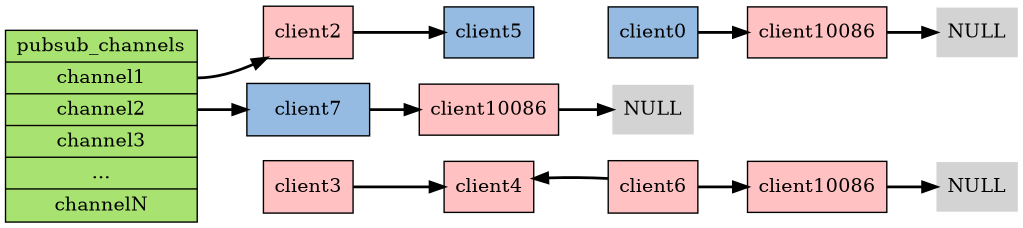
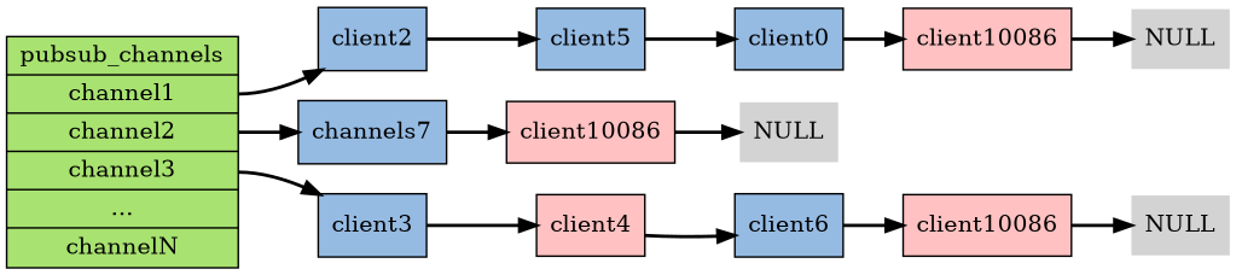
  digraph {
    rankdir=LR
    node [fillcolor="#95BBE3" shape=record style=filled]
    edge [style=bold]
    n1 [fillcolor="#A8E270" label="pubsub_channels |<channel1> channel1 |<channel2> channel2 |<channel3> channel3 | ... |<channelN> channelN"]
-   n2 [fillcolor="#FFC1C1" label=client2]
-   n3 [label=client7]
-   n4 [fillcolor="#FFC1C1" label=client3]
+   n2 [label=client2]
+   n3 [label=channels7]
+   n4 [label=client3]
    n5 [label=client5]
    n6 [fillcolor="#FFC1C1" label=client10086]
    n7 [fillcolor="#FFC1C1" label=client4]
    n8 [label=client0]
    n9 [fillcolor="#FFC1C1" label=client10086]
    n10 [label=NULL shape=plaintext fillcolor=""]
    n11 [label=NULL shape=plaintext fillcolor=""]
    n12 [fillcolor="#FFC1C1" label=client10086]
    n13 [label=NULL shape=plaintext fillcolor=""]
-   n14 [fillcolor="#FFC1C1" label=client6]
+   n14 [label=client6]
    n1 -> n2 [tailport=channel1]
    n1 -> n3 [tailport=channel2]
+   n1 -> n4 [tailport=channel3]
    n2 -> n5
    n3 -> n6
    n4 -> n7
+   n5 -> n8
    n6 -> n11
-   n14 -> n7
+   n7 -> n14
    n8 -> n9
    n9 -> n10
    n12 -> n13
    n14 -> n12
  }
